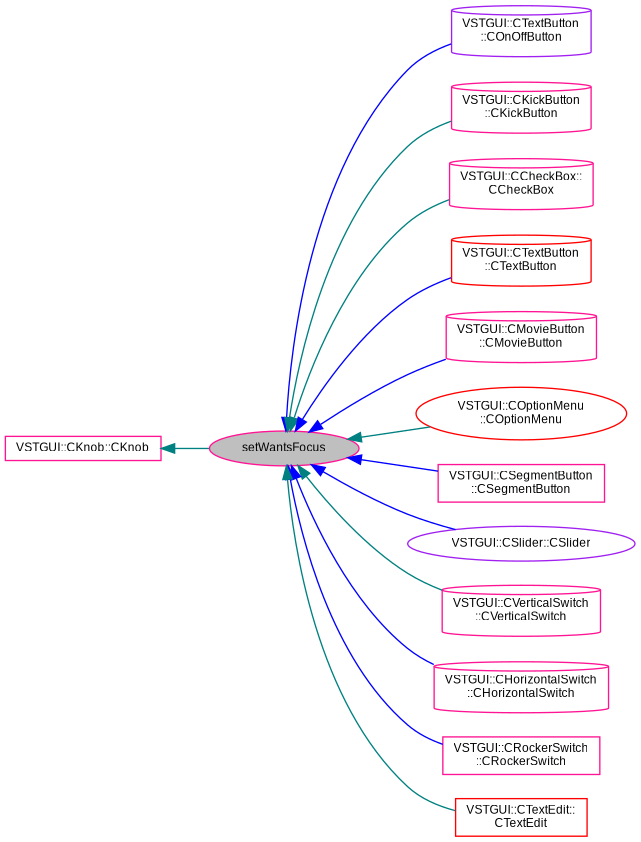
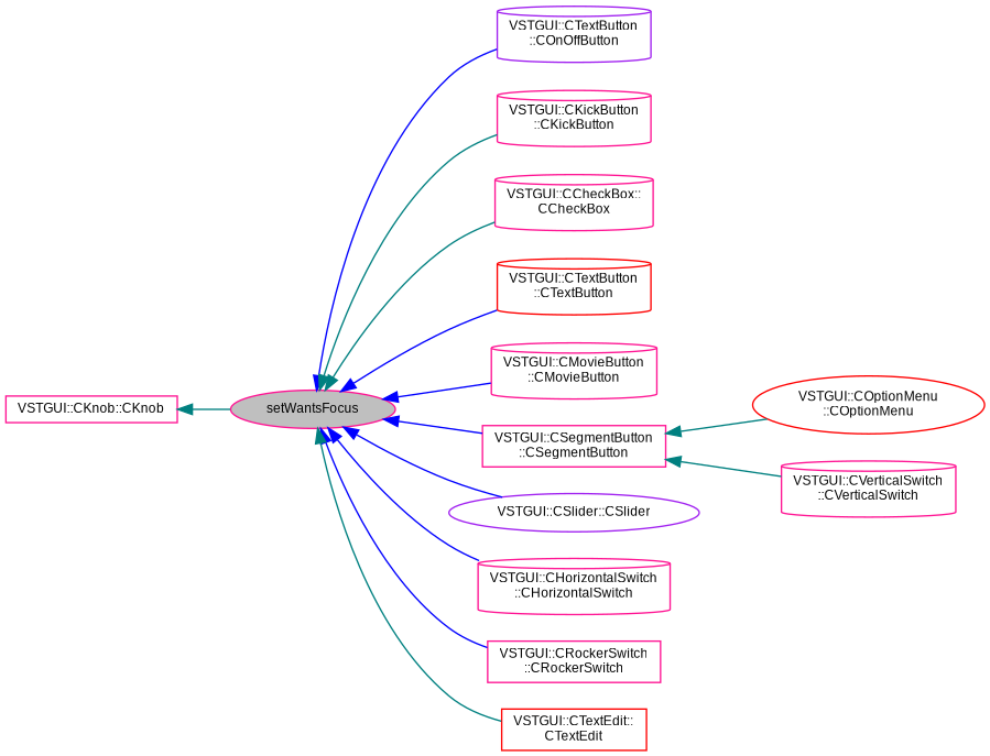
  digraph {
    rankdir=LR
    node [color=deeppink fontname=Arial fontsize=9 shape=cylinder]
    edge [color=blue dir=back fontname=Arial fontsize=9 labelfontname=Arial labelfontsize=9 style=solid]
    n1 [fillcolor=grey75 fontcolor=black height=0.2 label=setWantsFocus shape=ellipse style=filled width=0.4]
    n2 [color=purple height=0.2 label="VSTGUI::CTextButton\l::COnOffButton" width=0.4]
    n3 [height=0.2 label="VSTGUI::CKickButton\l::CKickButton" width=0.4]
    n4 [height=0.2 label="VSTGUI::CCheckBox::\lCCheckBox" width=0.4]
    n5 [color=red height=0.2 label="VSTGUI::CTextButton\l::CTextButton" width=0.4]
    n6 [height=0.2 label="VSTGUI::CMovieButton\l::CMovieButton" width=0.4]
    n7 [color=red height=0.2 label="VSTGUI::COptionMenu\l::COptionMenu" shape=ellipse width=0.4]
    n8 [height=0.2 label="VSTGUI::CSegmentButton\l::CSegmentButton" shape=box width=0.4]
    n9 [color=purple height=0.2 label="VSTGUI::CSlider::CSlider" shape=ellipse width=0.4]
    n10 [height=0.2 label="VSTGUI::CVerticalSwitch\l::CVerticalSwitch" width=0.4]
    n11 [height=0.2 label="VSTGUI::CHorizontalSwitch\l::CHorizontalSwitch" width=0.4]
    n12 [height=0.2 label="VSTGUI::CRockerSwitch\l::CRockerSwitch" shape=box width=0.4]
    n13 [color=red height=0.2 label="VSTGUI::CTextEdit::\lCTextEdit" shape=box width=0.4]
    n14 [height=0.2 label="VSTGUI::CKnob::CKnob" shape=box width=0.4]
    n1 -> n2
    n1 -> n3 [color=teal]
    n1 -> n4 [color=teal]
    n1 -> n5
    n1 -> n6
-   n1 -> n7 [color=teal]
+   n8 -> n7 [color=teal]
    n1 -> n8
    n1 -> n9
-   n1 -> n10 [color=teal]
+   n8 -> n10 [color=teal]
    n1 -> n11
    n1 -> n12
    n1 -> n13 [color=teal]
    n14 -> n1 [color=teal]
  }
